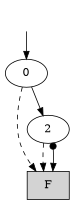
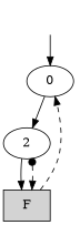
  digraph {
    edge [dir=both style=solid]
    root [style=invis]
    n2 [label=0]
    n3 [label=F shape=box style=filled]
    n4 [label=2]
    root -> n2 [arrowtail=none]
-   n2 -> n3 [dir=forward style=dashed]
+   n3 -> n2 [dir=forward style=dashed]
    n2 -> n4 [arrowtail=none]
-   n4 -> n3 [dir=forward style=dashed]
-   n4 -> n3 [arrowtail=dot]
+   n4 -> n3 [dir=forward]
+   n4 -> n3 [arrowtail=dot style=dashed]
  }
